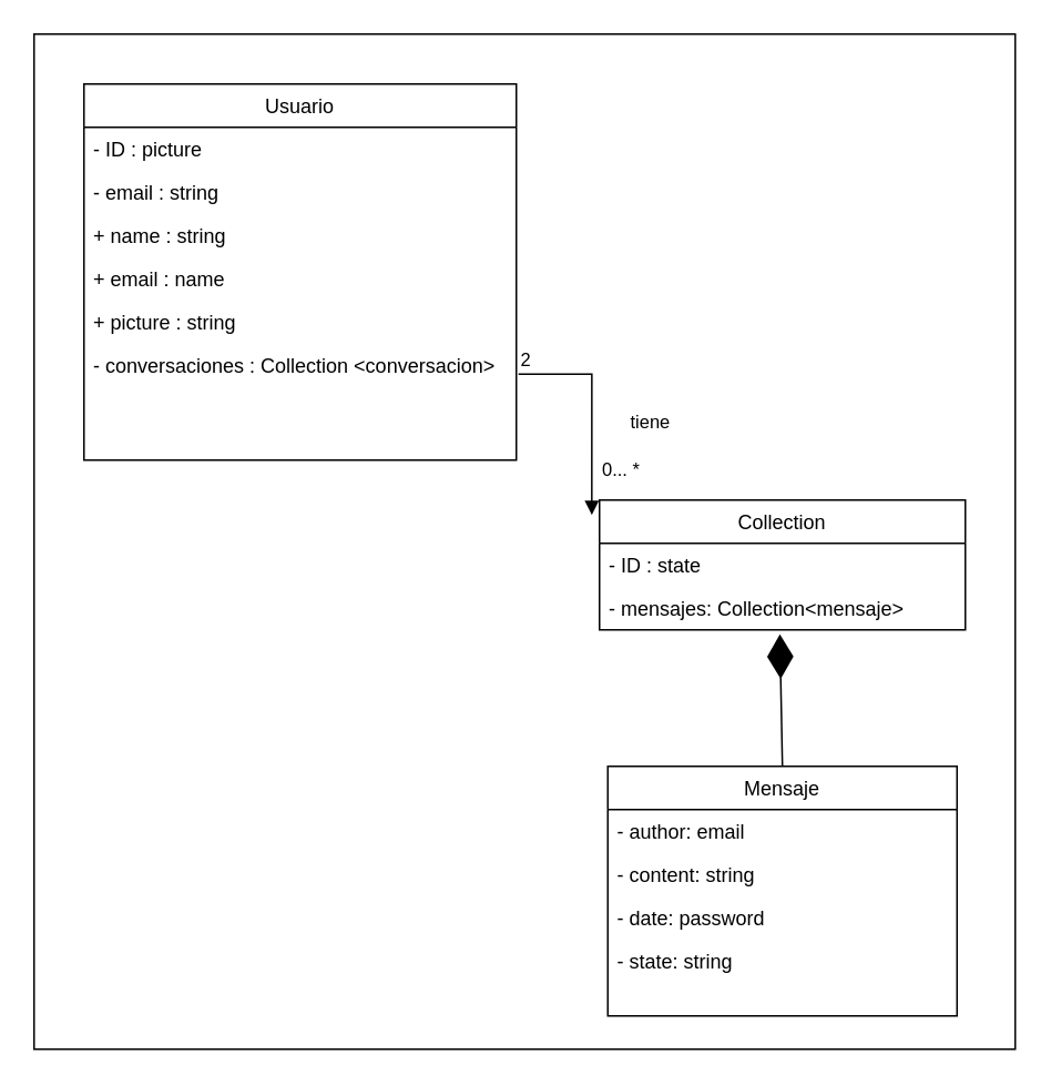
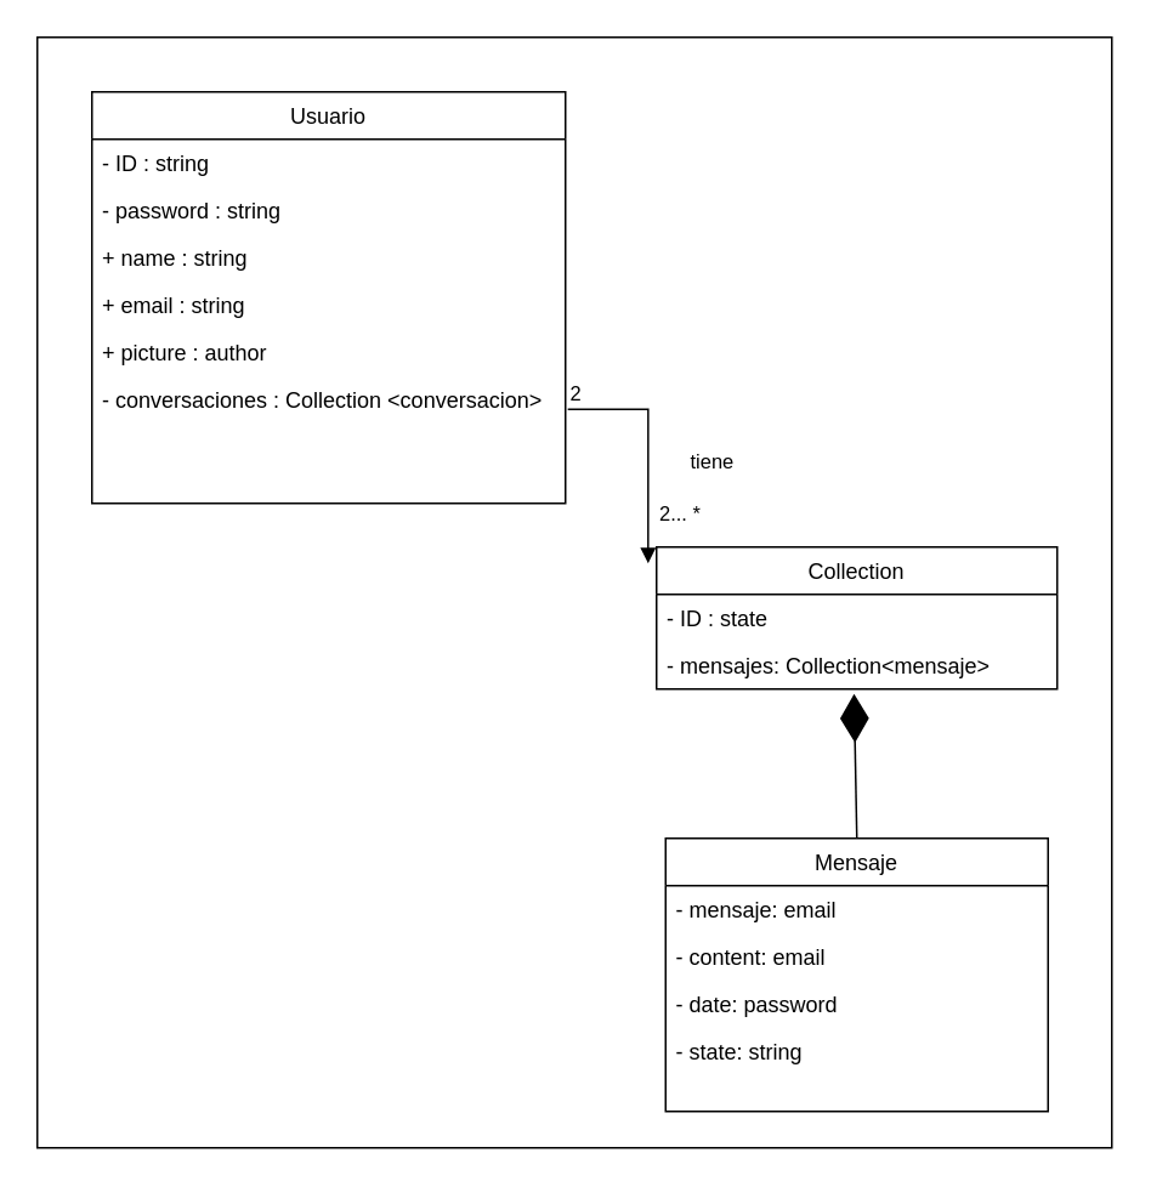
  <mxCell id="0" />
  <mxCell id="1" parent="0" />
  <mxCell id="2" value="" style="shape=table;startSize=0;container=1;collapsible=0;childLayout=tableLayout;fillColor=none;" vertex="1" parent="1"><mxGeometry x="20" y="20" width="590" height="610" as="geometry" /></mxCell>
  <mxCell id="3" value="" style="shape=partialRectangle;collapsible=0;dropTarget=0;pointerEvents=0;fillColor=none;top=0;left=0;bottom=0;right=0;points=[[0,0.5],[1,0.5]];portConstraint=eastwest;" vertex="1" parent="2"><mxGeometry width="590" height="610" as="geometry" /></mxCell>
  <mxCell id="4" value="" style="shape=partialRectangle;html=1;whiteSpace=wrap;connectable=0;overflow=hidden;fillColor=none;top=0;left=0;bottom=0;right=0;pointerEvents=1;" vertex="1" parent="3"><mxGeometry width="590" height="610" as="geometry"><mxRectangle width="590" height="610" as="alternateBounds" /></mxGeometry></mxCell>
  <mxCell id="5" value="Usuario" style="swimlane;fontStyle=0;childLayout=stackLayout;horizontal=1;startSize=26;fillColor=none;horizontalStack=0;resizeParent=1;resizeParentMax=0;resizeLast=0;collapsible=1;marginBottom=0;" vertex="1" parent="1"><mxGeometry x="50" y="50" width="260" height="226" as="geometry" /></mxCell>
- <mxCell id="6" value="- ID : picture" style="text;strokeColor=none;fillColor=none;align=left;verticalAlign=top;spacingLeft=4;spacingRight=4;overflow=hidden;rotatable=0;points=[[0,0.5],[1,0.5]];portConstraint=eastwest;" vertex="1" parent="5"><mxGeometry y="26" width="260" height="26" as="geometry" /></mxCell>
- <mxCell id="7" value="- email : string" style="text;strokeColor=none;fillColor=none;align=left;verticalAlign=top;spacingLeft=4;spacingRight=4;overflow=hidden;rotatable=0;points=[[0,0.5],[1,0.5]];portConstraint=eastwest;" vertex="1" parent="5"><mxGeometry y="52" width="260" height="26" as="geometry" /></mxCell>
+ <mxCell id="6" value="- ID : string" style="text;strokeColor=none;fillColor=none;align=left;verticalAlign=top;spacingLeft=4;spacingRight=4;overflow=hidden;rotatable=0;points=[[0,0.5],[1,0.5]];portConstraint=eastwest;" vertex="1" parent="5"><mxGeometry y="26" width="260" height="26" as="geometry" /></mxCell>
+ <mxCell id="7" value="- password : string" style="text;strokeColor=none;fillColor=none;align=left;verticalAlign=top;spacingLeft=4;spacingRight=4;overflow=hidden;rotatable=0;points=[[0,0.5],[1,0.5]];portConstraint=eastwest;" vertex="1" parent="5"><mxGeometry y="52" width="260" height="26" as="geometry" /></mxCell>
  <mxCell id="8" value="+ name : string" style="text;strokeColor=none;fillColor=none;align=left;verticalAlign=top;spacingLeft=4;spacingRight=4;overflow=hidden;rotatable=0;points=[[0,0.5],[1,0.5]];portConstraint=eastwest;" vertex="1" parent="5"><mxGeometry y="78" width="260" height="26" as="geometry" /></mxCell>
- <mxCell id="9" value="+ email : name" style="text;strokeColor=none;fillColor=none;align=left;verticalAlign=top;spacingLeft=4;spacingRight=4;overflow=hidden;rotatable=0;points=[[0,0.5],[1,0.5]];portConstraint=eastwest;" vertex="1" parent="5"><mxGeometry y="104" width="260" height="26" as="geometry" /></mxCell>
- <mxCell id="10" value="+ picture : string" style="text;strokeColor=none;fillColor=none;align=left;verticalAlign=top;spacingLeft=4;spacingRight=4;overflow=hidden;rotatable=0;points=[[0,0.5],[1,0.5]];portConstraint=eastwest;" vertex="1" parent="5"><mxGeometry y="130" width="260" height="26" as="geometry" /></mxCell>
+ <mxCell id="9" value="+ email : string" style="text;strokeColor=none;fillColor=none;align=left;verticalAlign=top;spacingLeft=4;spacingRight=4;overflow=hidden;rotatable=0;points=[[0,0.5],[1,0.5]];portConstraint=eastwest;" vertex="1" parent="5"><mxGeometry y="104" width="260" height="26" as="geometry" /></mxCell>
+ <mxCell id="10" value="+ picture : author" style="text;strokeColor=none;fillColor=none;align=left;verticalAlign=top;spacingLeft=4;spacingRight=4;overflow=hidden;rotatable=0;points=[[0,0.5],[1,0.5]];portConstraint=eastwest;" vertex="1" parent="5"><mxGeometry y="130" width="260" height="26" as="geometry" /></mxCell>
  <mxCell id="11" value="- conversaciones : Collection &lt;conversacion&gt;" style="text;strokeColor=none;fillColor=none;align=left;verticalAlign=top;spacingLeft=4;spacingRight=4;overflow=hidden;rotatable=0;points=[[0,0.5],[1,0.5]];portConstraint=eastwest;" vertex="1" parent="5"><mxGeometry y="156" width="260" height="70" as="geometry" /></mxCell>
  <mxCell id="12" value="Collection" style="swimlane;fontStyle=0;childLayout=stackLayout;horizontal=1;startSize=26;fillColor=none;horizontalStack=0;resizeParent=1;resizeParentMax=0;resizeLast=0;collapsible=1;marginBottom=0;" vertex="1" parent="1"><mxGeometry x="360" y="300" width="220" height="78" as="geometry" /></mxCell>
  <mxCell id="13" value="- ID : state" style="text;strokeColor=none;fillColor=none;align=left;verticalAlign=top;spacingLeft=4;spacingRight=4;overflow=hidden;rotatable=0;points=[[0,0.5],[1,0.5]];portConstraint=eastwest;" vertex="1" parent="12"><mxGeometry y="26" width="220" height="26" as="geometry" /></mxCell>
  <mxCell id="14" value="- mensajes: Collection&lt;mensaje&gt;" style="text;strokeColor=none;fillColor=none;align=left;verticalAlign=top;spacingLeft=4;spacingRight=4;overflow=hidden;rotatable=0;points=[[0,0.5],[1,0.5]];portConstraint=eastwest;" vertex="1" parent="12"><mxGeometry y="52" width="220" height="26" as="geometry" /></mxCell>
  <mxCell id="15" value="tiene" style="endArrow=block;endFill=1;html=1;edgeStyle=orthogonalEdgeStyle;align=left;verticalAlign=top;rounded=0;exitX=1.005;exitY=0.261;exitDx=0;exitDy=0;exitPerimeter=0;entryX=-0.021;entryY=0.115;entryDx=0;entryDy=0;entryPerimeter=0;" edge="1" parent="1" source="11" target="12"><mxGeometry x="-0.066" y="22" relative="1" as="geometry"><mxPoint x="300" y="170" as="sourcePoint" /><mxPoint x="460" y="170" as="targetPoint" /><mxPoint as="offset" /></mxGeometry></mxCell>
  <mxCell id="16" value="2" style="edgeLabel;resizable=0;html=1;align=left;verticalAlign=bottom;" connectable="0" vertex="1" parent="15"><mxGeometry x="-1" relative="1" as="geometry" /></mxCell>
- <mxCell id="17" value="0... *" style="edgeLabel;resizable=0;html=1;align=left;verticalAlign=bottom;" connectable="0" vertex="1" parent="1"><mxGeometry x="360" y="289.996" as="geometry" /></mxCell>
+ <mxCell id="17" value="2... *" style="edgeLabel;resizable=0;html=1;align=left;verticalAlign=bottom;" connectable="0" vertex="1" parent="1"><mxGeometry x="360" y="289.996" as="geometry" /></mxCell>
  <mxCell id="18" value="Mensaje" style="swimlane;fontStyle=0;childLayout=stackLayout;horizontal=1;startSize=26;fillColor=none;horizontalStack=0;resizeParent=1;resizeParentMax=0;resizeLast=0;collapsible=1;marginBottom=0;" vertex="1" parent="1"><mxGeometry x="365" y="460" width="210" height="150" as="geometry" /></mxCell>
- <mxCell id="19" value="- author: email" style="text;strokeColor=none;fillColor=none;align=left;verticalAlign=top;spacingLeft=4;spacingRight=4;overflow=hidden;rotatable=0;points=[[0,0.5],[1,0.5]];portConstraint=eastwest;" vertex="1" parent="18"><mxGeometry y="26" width="210" height="26" as="geometry" /></mxCell>
- <mxCell id="20" value="- content: string" style="text;strokeColor=none;fillColor=none;align=left;verticalAlign=top;spacingLeft=4;spacingRight=4;overflow=hidden;rotatable=0;points=[[0,0.5],[1,0.5]];portConstraint=eastwest;" vertex="1" parent="18"><mxGeometry y="52" width="210" height="26" as="geometry" /></mxCell>
+ <mxCell id="19" value="- mensaje: email" style="text;strokeColor=none;fillColor=none;align=left;verticalAlign=top;spacingLeft=4;spacingRight=4;overflow=hidden;rotatable=0;points=[[0,0.5],[1,0.5]];portConstraint=eastwest;" vertex="1" parent="18"><mxGeometry y="26" width="210" height="26" as="geometry" /></mxCell>
+ <mxCell id="20" value="- content: email" style="text;strokeColor=none;fillColor=none;align=left;verticalAlign=top;spacingLeft=4;spacingRight=4;overflow=hidden;rotatable=0;points=[[0,0.5],[1,0.5]];portConstraint=eastwest;" vertex="1" parent="18"><mxGeometry y="52" width="210" height="26" as="geometry" /></mxCell>
  <mxCell id="21" value="- date: password" style="text;strokeColor=none;fillColor=none;align=left;verticalAlign=top;spacingLeft=4;spacingRight=4;overflow=hidden;rotatable=0;points=[[0,0.5],[1,0.5]];portConstraint=eastwest;" vertex="1" parent="18"><mxGeometry y="78" width="210" height="26" as="geometry" /></mxCell>
  <mxCell id="22" value="- state: string" style="text;strokeColor=none;fillColor=none;align=left;verticalAlign=top;spacingLeft=4;spacingRight=4;overflow=hidden;rotatable=0;points=[[0,0.5],[1,0.5]];portConstraint=eastwest;" vertex="1" parent="18"><mxGeometry y="104" width="210" height="46" as="geometry" /></mxCell>
  <mxCell id="23" value="" style="endArrow=diamondThin;endFill=1;endSize=24;html=1;rounded=0;entryX=0.493;entryY=1.1;entryDx=0;entryDy=0;entryPerimeter=0;exitX=0.5;exitY=0;exitDx=0;exitDy=0;" edge="1" parent="1" source="18" target="14"><mxGeometry width="160" relative="1" as="geometry"><mxPoint x="310" y="360" as="sourcePoint" /><mxPoint x="470" y="360" as="targetPoint" /></mxGeometry></mxCell>
